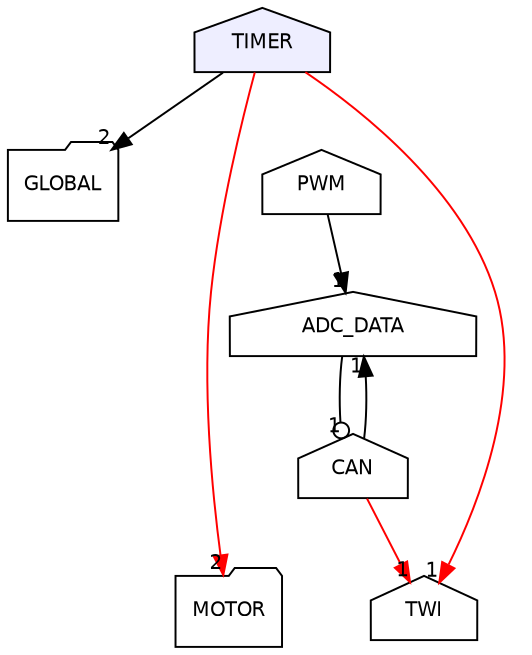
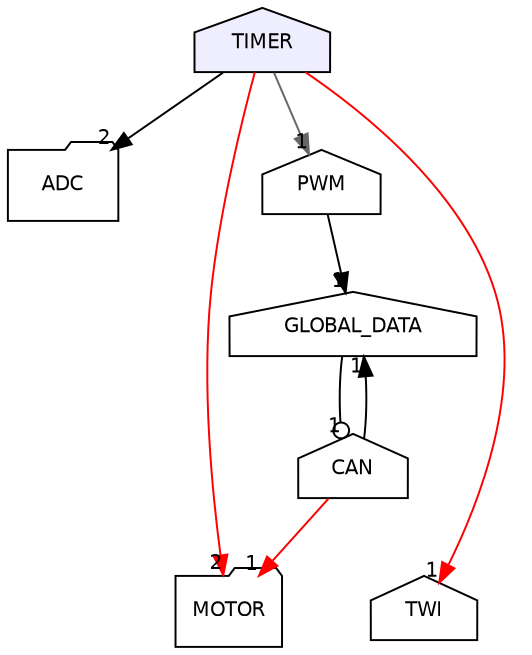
  digraph {
    compound=true
    node [fontname=Helvetica fontsize=10 shape=house]
    edge [arrowhead=normal color=black headlabel=1 labeldistance=1.5 labelfontname=Helvetica labelfontsize=10]
    n1 [fillcolor="#eeeeff" label=TIMER pencolor=black style=filled]
-   n2 [label=GLOBAL shape=folder]
+   n2 [label=ADC shape=folder]
    n3 [label=MOTOR shape=folder]
    n4 [label=PWM]
    n5 [label=TWI]
    n6 [label=CAN]
-   n7 [label=ADC_DATA]
+   n7 [label=GLOBAL_DATA]
    n1 -> n2 [headlabel=2]
    n1 -> n3 [color=red headlabel=2]
+   n1 -> n4 [color=gray40]
    n1 -> n5 [color=red]
    n4 -> n7
-   n6 -> n5 [color=red]
+   n6 -> n3 [color=red]
    n6 -> n7
    n7 -> n6 [arrowhead=odot]
  }
